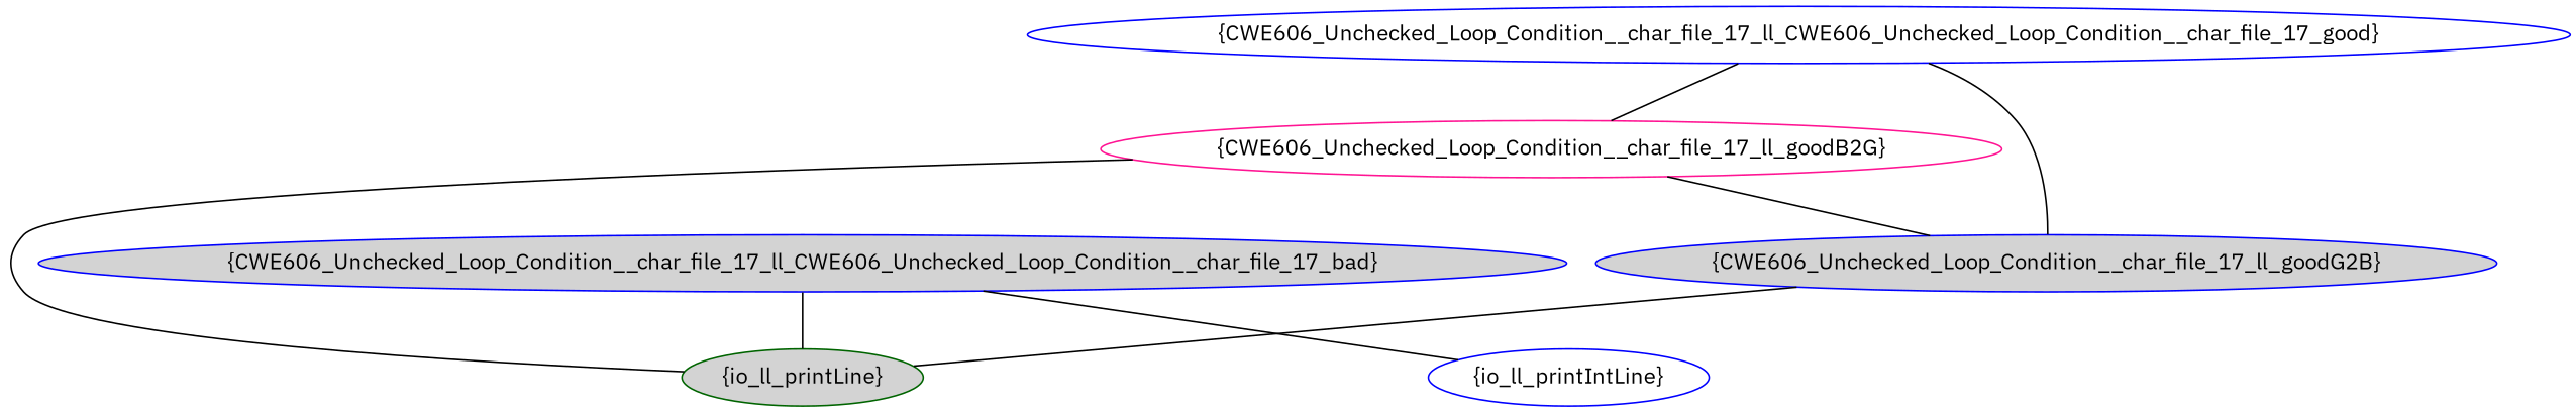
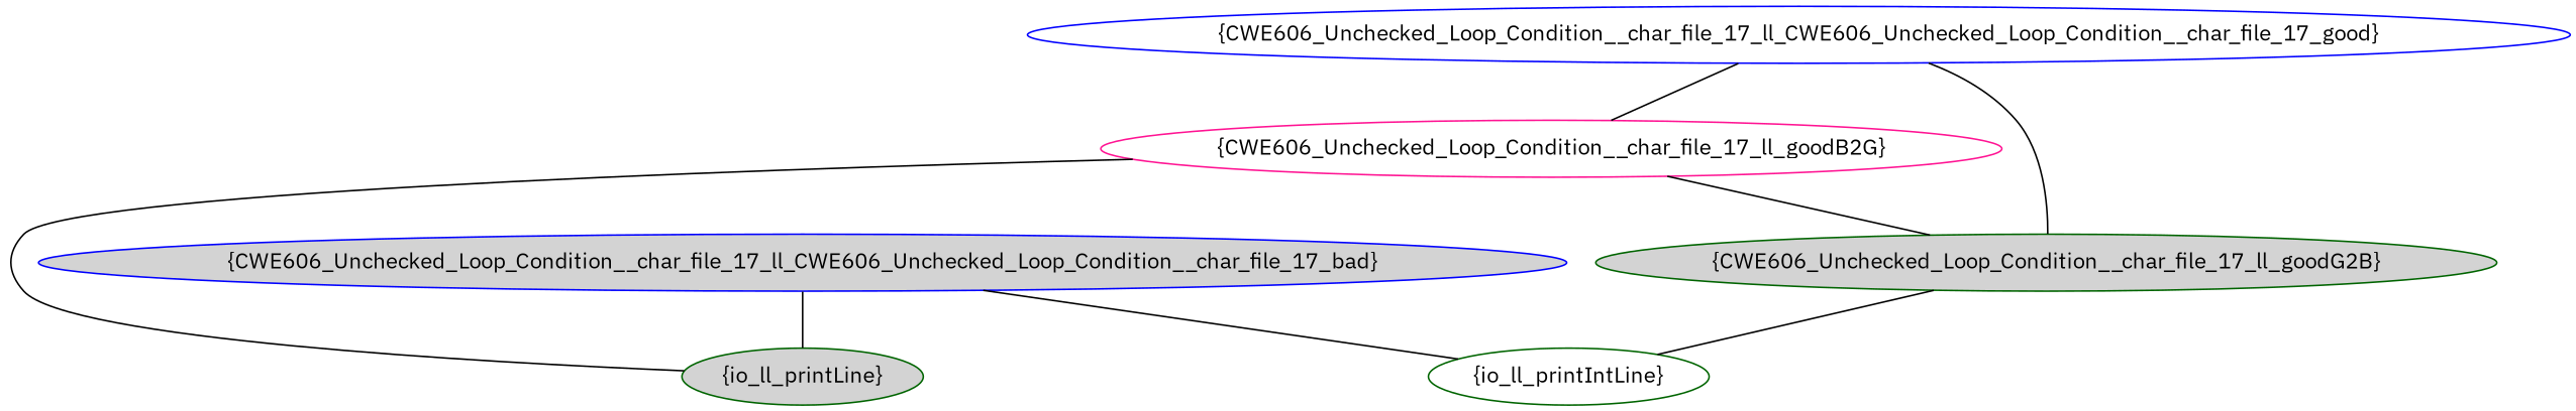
  graph {
    fontname="IBM Plex Sans"
    node [color=blue fillcolor=white fontname="IBM Plex Sans" style=filled]
    edge [fontname="IBM Plex Sans"]
    n1 [color=deeppink label="{CWE606_Unchecked_Loop_Condition__char_file_17_ll_goodB2G}"]
    n2 [color=darkgreen fillcolor=lightgrey label="{io_ll_printLine}"]
-   n3 [fillcolor=lightgrey label="{CWE606_Unchecked_Loop_Condition__char_file_17_ll_goodG2B}"]
-   n4 [label="{io_ll_printIntLine}"]
+   n3 [color=darkgreen fillcolor=lightgrey label="{CWE606_Unchecked_Loop_Condition__char_file_17_ll_goodG2B}"]
+   n4 [color=darkgreen label="{io_ll_printIntLine}"]
    n5 [fillcolor=lightgrey label="{CWE606_Unchecked_Loop_Condition__char_file_17_ll_CWE606_Unchecked_Loop_Condition__char_file_17_bad}"]
    n6 [label="{CWE606_Unchecked_Loop_Condition__char_file_17_ll_CWE606_Unchecked_Loop_Condition__char_file_17_good}"]
    n1 -- n2
    n1 -- n3
-   n3 -- n2
+   n3 -- n4
    n5 -- n2
    n5 -- n4
    n6 -- n1
    n6 -- n3
  }
